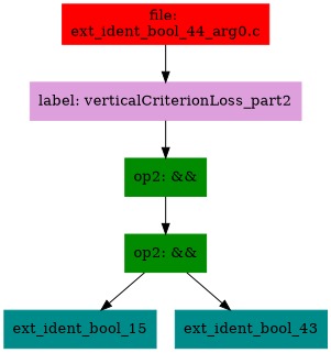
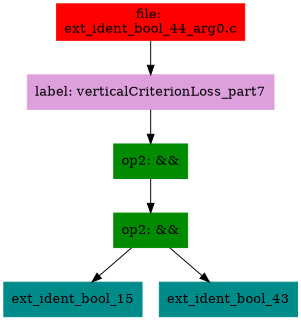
  digraph {
    node [color=green4 shape=box style=filled]
    n1 [color=red label="file: \next_ident_bool_44_arg0.c"]
-   n2 [color=plum label="label: verticalCriterionLoss_part2"]
+   n2 [color=plum label="label: verticalCriterionLoss_part7"]
    n3 [label="op2: &&"]
    n4 [label="op2: &&"]
    n5 [color=cyan4 label=ext_ident_bool_15]
    n6 [color=cyan4 label=ext_ident_bool_43]
    n1 -> n2
    n2 -> n3
    n3 -> n4
    n4 -> n5
    n4 -> n6
  }
